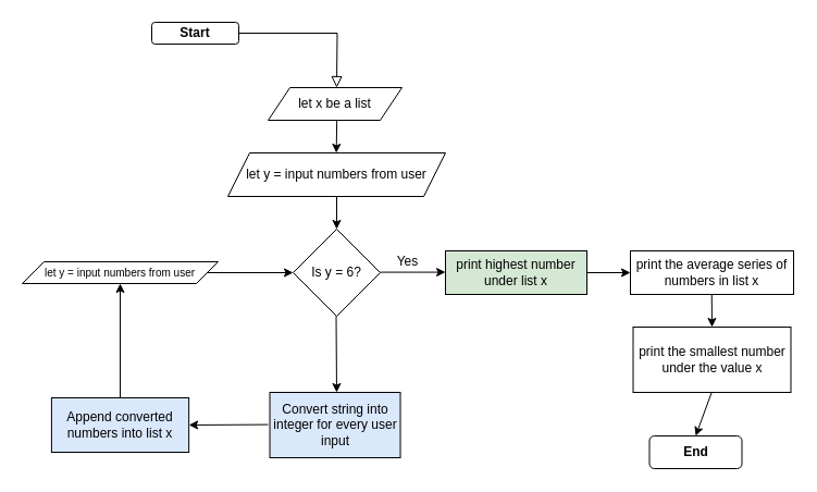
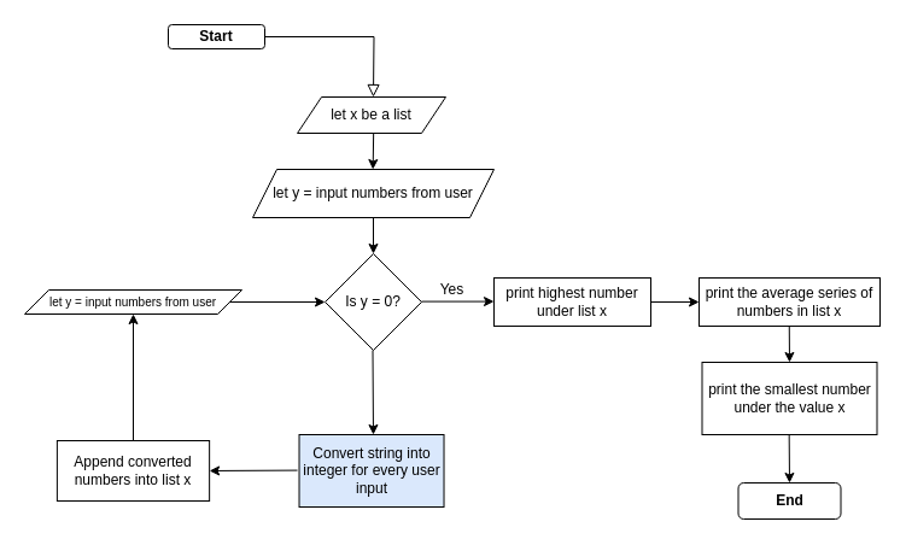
  <mxCell id="0" />
  <mxCell id="1" parent="0" />
  <mxCell id="2" value="" style="rounded=0;html=1;jettySize=auto;orthogonalLoop=1;fontSize=11;endArrow=block;endFill=0;endSize=8;strokeWidth=1;shadow=0;labelBackgroundColor=none;edgeStyle=orthogonalEdgeStyle;" parent="1" source="3" edge="1"><mxGeometry relative="1" as="geometry"><mxPoint x="309" y="80" as="targetPoint" /></mxGeometry></mxCell>
  <mxCell id="3" value="&lt;b&gt;Start&lt;/b&gt;" style="rounded=1;whiteSpace=wrap;html=1;fontSize=12;glass=0;strokeWidth=1;shadow=0;" parent="1" vertex="1"><mxGeometry x="139" y="20" width="80" height="20" as="geometry" /></mxCell>
  <mxCell id="4" value="let x be a list" style="shape=parallelogram;perimeter=parallelogramPerimeter;whiteSpace=wrap;html=1;fixedSize=1;" vertex="1" parent="1"><mxGeometry x="246.04" y="80" width="122.96" height="30" as="geometry" /></mxCell>
  <mxCell id="5" value="let y = input numbers from user" style="shape=parallelogram;perimeter=parallelogramPerimeter;whiteSpace=wrap;html=1;fixedSize=1;" vertex="1" parent="1"><mxGeometry x="209" y="140" width="200" height="40" as="geometry" /></mxCell>
  <mxCell id="6" value="" style="endArrow=classic;html=1;" edge="1" parent="1"><mxGeometry width="50" height="50" relative="1" as="geometry"><mxPoint x="309.16" y="110" as="sourcePoint" /><mxPoint x="308.66" y="140" as="targetPoint" /></mxGeometry></mxCell>
- <mxCell id="7" value="Is y = 6?" style="rhombus;whiteSpace=wrap;html=1;" vertex="1" parent="1"><mxGeometry x="269" y="210" width="80" height="80" as="geometry" /></mxCell>
+ <mxCell id="7" value="Is y = 0?" style="rhombus;whiteSpace=wrap;html=1;" vertex="1" parent="1"><mxGeometry x="269" y="210" width="80" height="80" as="geometry" /></mxCell>
  <mxCell id="8" value="" style="endArrow=classic;html=1;" edge="1" parent="1"><mxGeometry width="50" height="50" relative="1" as="geometry"><mxPoint x="309" y="180" as="sourcePoint" /><mxPoint x="309" y="210" as="targetPoint" /></mxGeometry></mxCell>
  <mxCell id="9" value="" style="endArrow=classic;html=1;" edge="1" parent="1"><mxGeometry width="50" height="50" relative="1" as="geometry"><mxPoint x="308.5" y="290" as="sourcePoint" /><mxPoint x="309" y="360" as="targetPoint" /></mxGeometry></mxCell>
  <mxCell id="10" value="Yes" style="text;html=1;align=center;verticalAlign=middle;resizable=0;points=[];autosize=1;" vertex="1" parent="1"><mxGeometry x="359" y="230" width="30" height="20" as="geometry" /></mxCell>
  <mxCell id="11" value="" style="endArrow=classic;html=1;" edge="1" parent="1"><mxGeometry width="50" height="50" relative="1" as="geometry"><mxPoint x="349" y="249.58" as="sourcePoint" /><mxPoint x="409" y="249.58" as="targetPoint" /></mxGeometry></mxCell>
- <mxCell id="12" value="Append converted numbers into list x" style="rounded=0;whiteSpace=wrap;html=1;fillColor=#dae8fc;" vertex="1" parent="1"><mxGeometry x="46.88" y="365" width="126.25" height="50" as="geometry" /></mxCell>
+ <mxCell id="12" value="Append converted numbers into list x" style="rounded=0;whiteSpace=wrap;html=1;" vertex="1" parent="1"><mxGeometry x="46.88" y="365" width="126.25" height="50" as="geometry" /></mxCell>
  <mxCell id="13" value="" style="endArrow=classic;html=1;entryX=0;entryY=0.5;entryDx=0;entryDy=0;exitX=1;exitY=0.5;exitDx=0;exitDy=0;" edge="1" parent="1" source="22" target="7"><mxGeometry width="50" height="50" relative="1" as="geometry"><mxPoint x="209" y="249.71" as="sourcePoint" /><mxPoint x="259" y="249.71" as="targetPoint" /></mxGeometry></mxCell>
- <mxCell id="14" value="print highest number under list x" style="rounded=0;whiteSpace=wrap;html=1;fillColor=#d5e8d4;" vertex="1" parent="1"><mxGeometry x="409" y="230" width="130" height="40" as="geometry" /></mxCell>
+ <mxCell id="14" value="print highest number under list x" style="rounded=0;whiteSpace=wrap;html=1;" vertex="1" parent="1"><mxGeometry x="409" y="230" width="130" height="40" as="geometry" /></mxCell>
  <mxCell id="15" value="print the average series of numbers in list x" style="rounded=0;whiteSpace=wrap;html=1;" vertex="1" parent="1"><mxGeometry x="579" y="230" width="150" height="40" as="geometry" /></mxCell>
  <mxCell id="16" value="" style="endArrow=classic;html=1;" edge="1" parent="1"><mxGeometry width="50" height="50" relative="1" as="geometry"><mxPoint x="539" y="250" as="sourcePoint" /><mxPoint x="579" y="250" as="targetPoint" /></mxGeometry></mxCell>
  <mxCell id="17" value="print the smallest number under the value x" style="rounded=0;whiteSpace=wrap;html=1;" vertex="1" parent="1"><mxGeometry x="581.5" y="300" width="145" height="60" as="geometry" /></mxCell>
  <mxCell id="18" value="" style="endArrow=classic;html=1;" edge="1" parent="1"><mxGeometry width="50" height="50" relative="1" as="geometry"><mxPoint x="653.76" y="270" as="sourcePoint" /><mxPoint x="654" y="300" as="targetPoint" /></mxGeometry></mxCell>
- <mxCell id="19" value="&lt;b&gt;End&lt;/b&gt;" style="rounded=1;whiteSpace=wrap;html=1;" vertex="1" parent="1"><mxGeometry x="596.5" y="400" width="85" height="30" as="geometry" /></mxCell>
+ <mxCell id="19" value="&lt;b&gt;End&lt;/b&gt;" style="rounded=1;whiteSpace=wrap;html=1;" vertex="1" parent="1"><mxGeometry x="611.5" y="400" width="85" height="30" as="geometry" /></mxCell>
  <mxCell id="20" value="" style="endArrow=classic;html=1;entryX=0.5;entryY=0;entryDx=0;entryDy=0;" edge="1" parent="1" target="19"><mxGeometry width="50" height="50" relative="1" as="geometry"><mxPoint x="653.66" y="360" as="sourcePoint" /><mxPoint x="653.66" y="390" as="targetPoint" /></mxGeometry></mxCell>
  <mxCell id="21" value="Convert string into integer for every user input" style="rounded=0;whiteSpace=wrap;html=1;fillColor=#dae8fc;" vertex="1" parent="1"><mxGeometry x="247.52" y="360" width="120" height="60" as="geometry" /></mxCell>
  <mxCell id="22" value="&lt;font style=&quot;font-size: 10px&quot;&gt;let y = input numbers from user&lt;/font&gt;" style="shape=parallelogram;perimeter=parallelogramPerimeter;whiteSpace=wrap;html=1;fixedSize=1;" vertex="1" parent="1"><mxGeometry x="20" y="240" width="180" height="20" as="geometry" /></mxCell>
  <mxCell id="23" value="" style="endArrow=classic;html=1;entryX=1;entryY=0.5;entryDx=0;entryDy=0;" edge="1" parent="1" target="12"><mxGeometry width="50" height="50" relative="1" as="geometry"><mxPoint x="246.04" y="389.58" as="sourcePoint" /><mxPoint x="180" y="390" as="targetPoint" /></mxGeometry></mxCell>
  <mxCell id="24" value="" style="endArrow=classic;html=1;entryX=0.5;entryY=1;entryDx=0;entryDy=0;" edge="1" parent="1" target="22"><mxGeometry width="50" height="50" relative="1" as="geometry"><mxPoint x="110" y="365" as="sourcePoint" /><mxPoint x="160" y="315" as="targetPoint" /></mxGeometry></mxCell>
